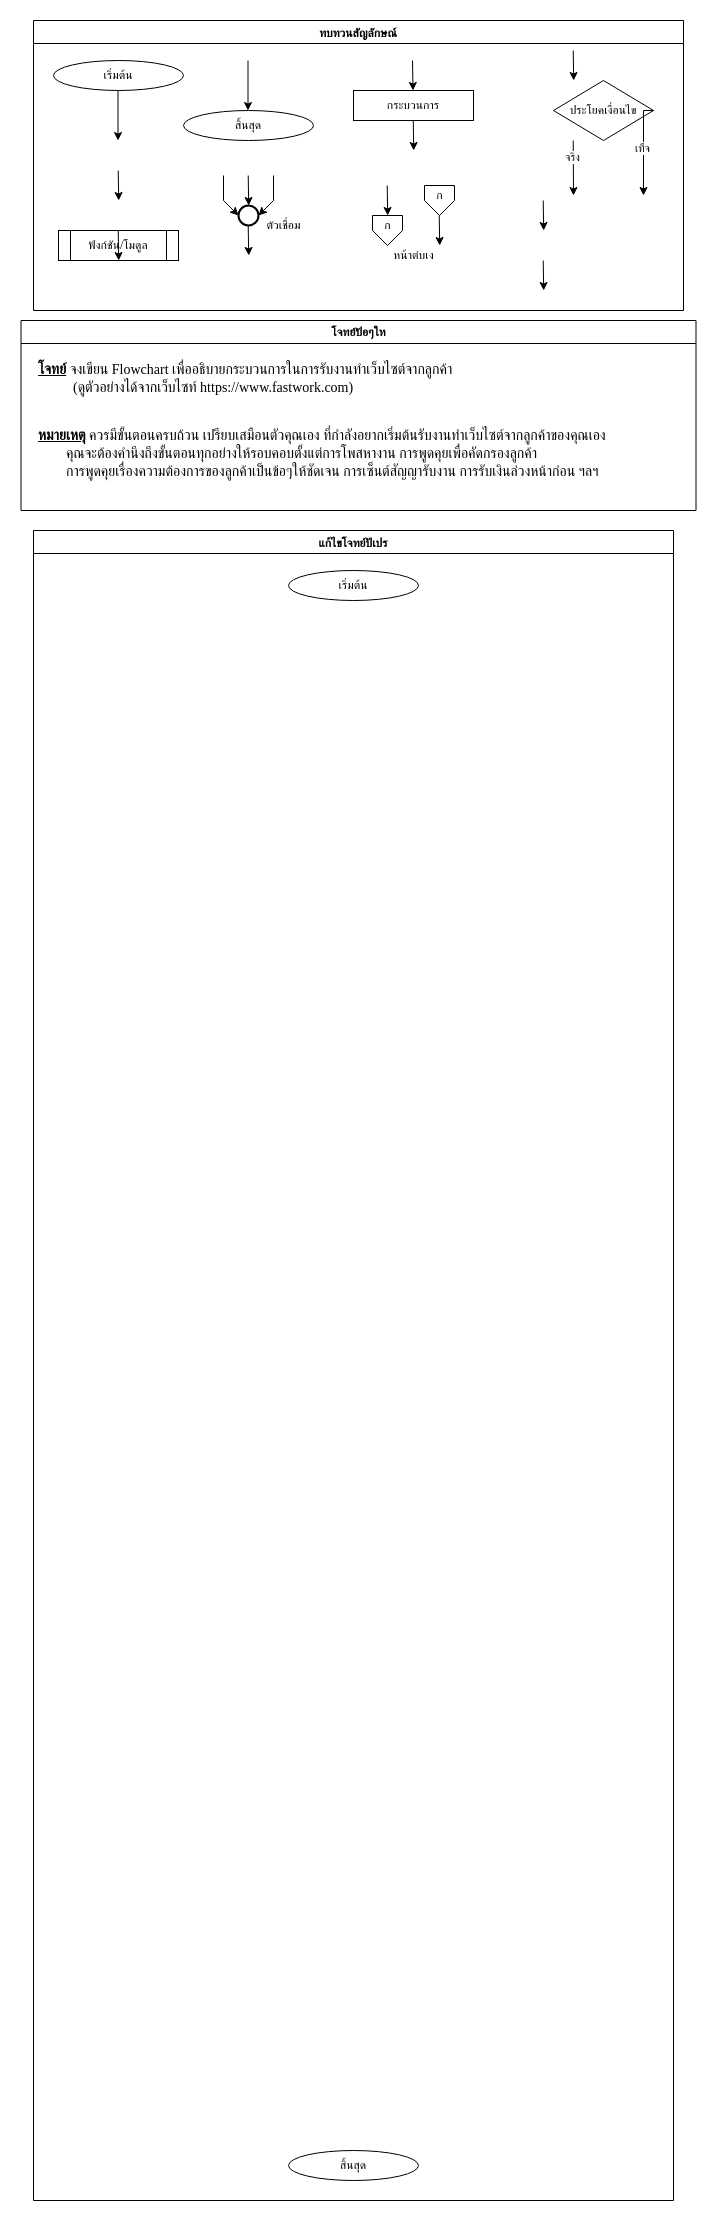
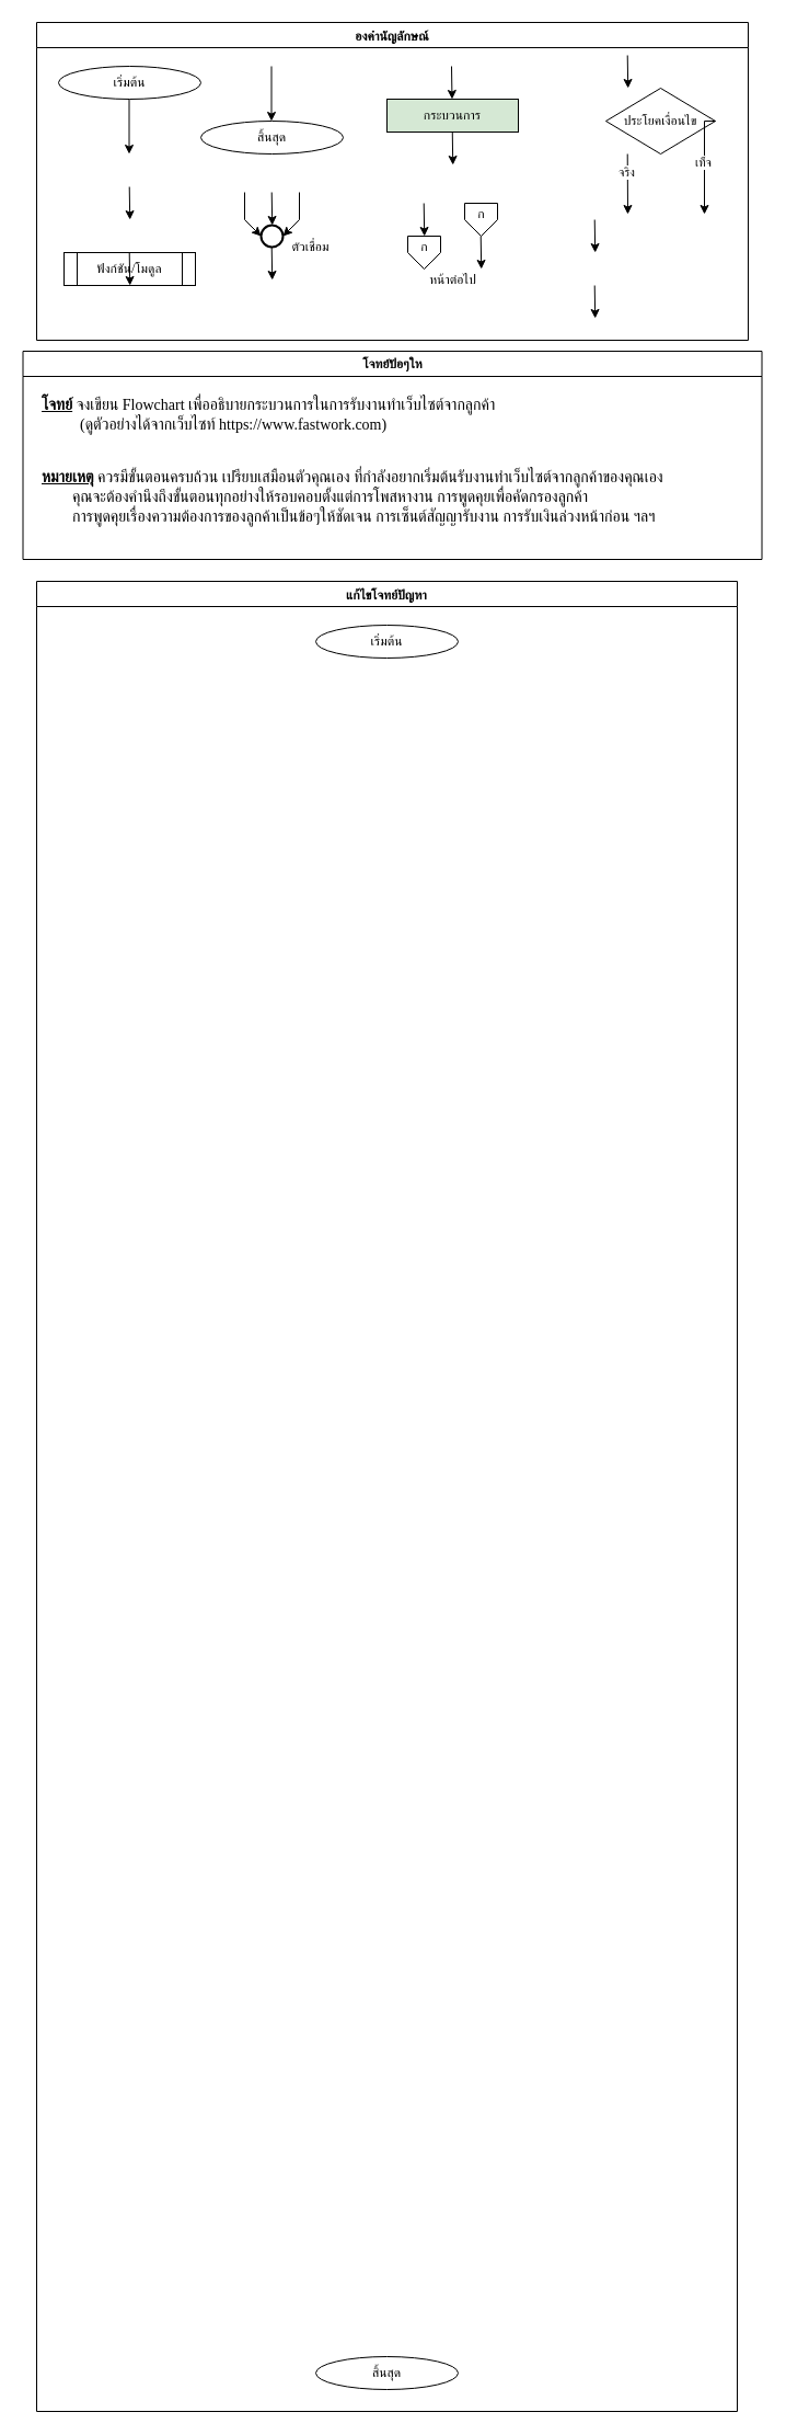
  <mxCell id="0" />
  <mxCell id="1" parent="0" />
- <mxCell id="2" value="ทบทวนสัญลักษณ์" style="swimlane;fontFamily=Sarabun;fontSource=https%3A%2F%2Ffonts.googleapis.com%2Fcss%3Ffamily%3DSarabun;" vertex="1" parent="1"><mxGeometry x="33" y="20" width="650" height="290" as="geometry" /></mxCell>
+ <mxCell id="2" value="องคำนัญลักษณ์" style="swimlane;fontFamily=Sarabun;fontSource=https%3A%2F%2Ffonts.googleapis.com%2Fcss%3Ffamily%3DSarabun;" vertex="1" parent="1"><mxGeometry x="33" y="20" width="650" height="290" as="geometry" /></mxCell>
  <mxCell id="3" value="&lt;font data-font-src=&quot;https://fonts.googleapis.com/css?family=Sarabun&quot; face=&quot;Sarabun&quot;&gt;เริ่มต้น&lt;/font&gt;" style="ellipse;whiteSpace=wrap;html=1;" vertex="1" parent="2"><mxGeometry x="20" y="40" width="130" height="30" as="geometry" /></mxCell>
  <mxCell id="4" value="" style="endArrow=classic;html=1;rounded=0;" edge="1" parent="2"><mxGeometry width="50" height="50" relative="1" as="geometry"><mxPoint x="84.5" y="70" as="sourcePoint" /><mxPoint x="84.5" y="120" as="targetPoint" /></mxGeometry></mxCell>
  <mxCell id="5" value="&lt;font face=&quot;Sarabun&quot;&gt;สิ้นสุด&lt;/font&gt;" style="ellipse;whiteSpace=wrap;html=1;" vertex="1" parent="2"><mxGeometry x="150" y="90" width="130" height="30" as="geometry" /></mxCell>
  <mxCell id="6" value="" style="endArrow=classic;html=1;rounded=0;" edge="1" parent="2"><mxGeometry width="50" height="50" relative="1" as="geometry"><mxPoint x="214.5" y="40" as="sourcePoint" /><mxPoint x="214.5" y="90" as="targetPoint" /></mxGeometry></mxCell>
- <mxCell id="7" value="กระบวนการ" style="rounded=0;whiteSpace=wrap;html=1;fontFamily=Sarabun;fontSource=https%3A%2F%2Ffonts.googleapis.com%2Fcss%3Ffamily%3DSarabun;" vertex="1" parent="2"><mxGeometry x="320" y="70" width="120" height="30" as="geometry" /></mxCell>
+ <mxCell id="7" value="กระบวนการ" style="rounded=0;whiteSpace=wrap;html=1;fontFamily=Sarabun;fontSource=https%3A%2F%2Ffonts.googleapis.com%2Fcss%3Ffamily%3DSarabun;fillColor=#d5e8d4;" vertex="1" parent="2"><mxGeometry x="320" y="70" width="120" height="30" as="geometry" /></mxCell>
  <mxCell id="8" value="" style="endArrow=classic;html=1;rounded=0;" edge="1" parent="2"><mxGeometry width="50" height="50" relative="1" as="geometry"><mxPoint x="379" y="40" as="sourcePoint" /><mxPoint x="379.5" y="70" as="targetPoint" /></mxGeometry></mxCell>
  <mxCell id="9" value="" style="endArrow=classic;html=1;rounded=0;" edge="1" parent="2"><mxGeometry width="50" height="50" relative="1" as="geometry"><mxPoint x="379.75" y="100" as="sourcePoint" /><mxPoint x="380.25" y="130" as="targetPoint" /></mxGeometry></mxCell>
  <mxCell id="10" value="ประโยคเงื่อนไข" style="rhombus;whiteSpace=wrap;html=1;fontFamily=Sarabun;fontSource=https%3A%2F%2Ffonts.googleapis.com%2Fcss%3Ffamily%3DSarabun;" vertex="1" parent="2"><mxGeometry x="520" y="60" width="100" height="60" as="geometry" /></mxCell>
  <mxCell id="11" value="" style="endArrow=classic;html=1;rounded=0;" edge="1" parent="2"><mxGeometry width="50" height="50" relative="1" as="geometry"><mxPoint x="539.71" y="30" as="sourcePoint" /><mxPoint x="540.21" y="60" as="targetPoint" /></mxGeometry></mxCell>
  <mxCell id="12" value="" style="endArrow=classic;html=1;rounded=0;" edge="1" parent="2"><mxGeometry width="50" height="50" relative="1" as="geometry"><mxPoint x="539.71" y="120" as="sourcePoint" /><mxPoint x="540" y="175" as="targetPoint" /></mxGeometry></mxCell>
  <mxCell id="13" value="จริง" style="edgeLabel;html=1;align=center;verticalAlign=middle;resizable=0;points=[];fontFamily=Sarabun;fontSource=https%3A%2F%2Ffonts.googleapis.com%2Fcss%3Ffamily%3DSarabun;" vertex="1" connectable="0" parent="12"><mxGeometry x="-0.414" y="-1" relative="1" as="geometry"><mxPoint as="offset" /></mxGeometry></mxCell>
  <mxCell id="14" value="" style="endArrow=classic;html=1;rounded=0;exitX=1;exitY=0.5;exitDx=0;exitDy=0;" edge="1" parent="2" source="10"><mxGeometry width="50" height="50" relative="1" as="geometry"><mxPoint x="620" y="95" as="sourcePoint" /><mxPoint x="610" y="175" as="targetPoint" /><Array as="points"><mxPoint x="610" y="90" /></Array></mxGeometry></mxCell>
  <mxCell id="15" value="&lt;font data-font-src=&quot;https://fonts.googleapis.com/css?family=Sarabun&quot; face=&quot;Sarabun&quot;&gt;เท็จ&lt;/font&gt;" style="edgeLabel;html=1;align=center;verticalAlign=middle;resizable=0;points=[];" vertex="1" connectable="0" parent="14"><mxGeometry x="-0.002" y="-2" relative="1" as="geometry"><mxPoint as="offset" /></mxGeometry></mxCell>
  <mxCell id="16" value="&lt;font data-font-src=&quot;https://fonts.googleapis.com/css?family=Sarabun&quot; face=&quot;Sarabun&quot;&gt;ฟังก์ชัน/โมดูล&lt;/font&gt;" style="shape=process;whiteSpace=wrap;html=1;backgroundOutline=1;" vertex="1" parent="2"><mxGeometry x="25" y="210" width="120" height="30" as="geometry" /></mxCell>
  <mxCell id="17" value="" style="endArrow=classic;html=1;rounded=0;" edge="1" parent="2"><mxGeometry width="50" height="50" relative="1" as="geometry"><mxPoint x="84.71" y="150" as="sourcePoint" /><mxPoint x="85.21" y="180" as="targetPoint" /></mxGeometry></mxCell>
  <mxCell id="18" value="" style="endArrow=classic;html=1;rounded=0;" edge="1" parent="2"><mxGeometry width="50" height="50" relative="1" as="geometry"><mxPoint x="84.71" y="210" as="sourcePoint" /><mxPoint x="85.21" y="240" as="targetPoint" /></mxGeometry></mxCell>
  <mxCell id="19" value="" style="strokeWidth=2;html=1;shape=mxgraph.flowchart.start_2;whiteSpace=wrap;" vertex="1" parent="2"><mxGeometry x="205" y="185" width="20" height="20" as="geometry" /></mxCell>
  <mxCell id="20" value="" style="endArrow=classic;html=1;rounded=0;" edge="1" parent="2"><mxGeometry width="50" height="50" relative="1" as="geometry"><mxPoint x="214.71" y="155" as="sourcePoint" /><mxPoint x="215.21" y="185" as="targetPoint" /></mxGeometry></mxCell>
  <mxCell id="21" value="" style="endArrow=classic;html=1;rounded=0;entryX=0;entryY=0.5;entryDx=0;entryDy=0;entryPerimeter=0;" edge="1" parent="2" target="19"><mxGeometry width="50" height="50" relative="1" as="geometry"><mxPoint x="190.0" y="155" as="sourcePoint" /><mxPoint x="190.5" y="185" as="targetPoint" /><Array as="points"><mxPoint x="190" y="180" /></Array></mxGeometry></mxCell>
  <mxCell id="22" value="" style="endArrow=classic;html=1;rounded=0;entryX=1;entryY=0.5;entryDx=0;entryDy=0;entryPerimeter=0;" edge="1" parent="2" target="19"><mxGeometry width="50" height="50" relative="1" as="geometry"><mxPoint x="240.0" y="155" as="sourcePoint" /><mxPoint x="240.5" y="185" as="targetPoint" /><Array as="points"><mxPoint x="240" y="180" /></Array></mxGeometry></mxCell>
  <mxCell id="23" value="" style="endArrow=classic;html=1;rounded=0;" edge="1" parent="2"><mxGeometry width="50" height="50" relative="1" as="geometry"><mxPoint x="214.71" y="205" as="sourcePoint" /><mxPoint x="215.21" y="235" as="targetPoint" /></mxGeometry></mxCell>
  <mxCell id="24" value="&lt;font data-font-src=&quot;https://fonts.googleapis.com/css?family=Sarabun&quot; face=&quot;Sarabun&quot;&gt;ตัวเชื่อม&lt;/font&gt;" style="text;html=1;align=center;verticalAlign=middle;resizable=0;points=[];autosize=1;strokeColor=none;fillColor=none;" vertex="1" parent="2"><mxGeometry x="220" y="190" width="60" height="30" as="geometry" /></mxCell>
  <mxCell id="25" value="" style="endArrow=classic;html=1;rounded=0;" edge="1" parent="2"><mxGeometry width="50" height="50" relative="1" as="geometry"><mxPoint x="353.71" y="165" as="sourcePoint" /><mxPoint x="354.21" y="195" as="targetPoint" /></mxGeometry></mxCell>
  <mxCell id="26" value="" style="verticalLabelPosition=bottom;verticalAlign=top;html=1;shape=offPageConnector;rounded=0;size=0.5;" vertex="1" parent="2"><mxGeometry x="339" y="195" width="30" height="30" as="geometry" /></mxCell>
  <mxCell id="27" value="" style="endArrow=classic;html=1;rounded=0;" edge="1" parent="2"><mxGeometry width="50" height="50" relative="1" as="geometry"><mxPoint x="405.71" y="195" as="sourcePoint" /><mxPoint x="406.21" y="225" as="targetPoint" /></mxGeometry></mxCell>
  <mxCell id="28" value="" style="verticalLabelPosition=bottom;verticalAlign=top;html=1;shape=offPageConnector;rounded=0;size=0.5;" vertex="1" parent="2"><mxGeometry x="391" y="165" width="30" height="30" as="geometry" /></mxCell>
- <mxCell id="29" value="หน้าต่บเง" style="text;html=1;align=center;verticalAlign=middle;resizable=0;points=[];autosize=1;strokeColor=none;fillColor=none;fontFamily=Sarabun;fontSource=https%3A%2F%2Ffonts.googleapis.com%2Fcss%3Ffamily%3DSarabun;" vertex="1" parent="2"><mxGeometry x="345" y="220" width="70" height="30" as="geometry" /></mxCell>
+ <mxCell id="29" value="หน้าต่อไป" style="text;html=1;align=center;verticalAlign=middle;resizable=0;points=[];autosize=1;strokeColor=none;fillColor=none;fontFamily=Sarabun;fontSource=https%3A%2F%2Ffonts.googleapis.com%2Fcss%3Ffamily%3DSarabun;" vertex="1" parent="2"><mxGeometry x="345" y="220" width="70" height="30" as="geometry" /></mxCell>
  <mxCell id="30" value="ก" style="text;html=1;align=center;verticalAlign=middle;resizable=0;points=[];autosize=1;strokeColor=none;fillColor=none;fontFamily=Sarabun;fontSource=https%3A%2F%2Ffonts.googleapis.com%2Fcss%3Ffamily%3DSarabun;" vertex="1" parent="2"><mxGeometry x="339" y="190" width="30" height="30" as="geometry" /></mxCell>
  <mxCell id="31" value="ก" style="text;html=1;align=center;verticalAlign=middle;resizable=0;points=[];autosize=1;strokeColor=none;fillColor=none;fontFamily=Sarabun;fontSource=https%3A%2F%2Ffonts.googleapis.com%2Fcss%3Ffamily%3DSarabun;" vertex="1" parent="2"><mxGeometry x="391" y="160" width="30" height="30" as="geometry" /></mxCell>
  <mxCell id="32" value="" style="endArrow=classic;html=1;rounded=0;" edge="1" parent="2"><mxGeometry width="50" height="50" relative="1" as="geometry"><mxPoint x="509.71" y="180" as="sourcePoint" /><mxPoint x="510.21" y="210" as="targetPoint" /></mxGeometry></mxCell>
  <mxCell id="33" value="" style="endArrow=classic;html=1;rounded=0;" edge="1" parent="2"><mxGeometry width="50" height="50" relative="1" as="geometry"><mxPoint x="509.71" y="240" as="sourcePoint" /><mxPoint x="510.21" y="270" as="targetPoint" /></mxGeometry></mxCell>
- <mxCell id="34" value="แก้ไขโจทย์ปัเปร" style="swimlane;fontFamily=Sarabun;fontSource=https%3A%2F%2Ffonts.googleapis.com%2Fcss%3Ffamily%3DSarabun;" vertex="1" parent="1"><mxGeometry x="33" y="530" width="640" height="1670" as="geometry" /></mxCell>
+ <mxCell id="34" value="แก้ไขโจทย์ปัญหา" style="swimlane;fontFamily=Sarabun;fontSource=https%3A%2F%2Ffonts.googleapis.com%2Fcss%3Ffamily%3DSarabun;" vertex="1" parent="1"><mxGeometry x="33" y="530" width="640" height="1670" as="geometry" /></mxCell>
  <mxCell id="35" value="&lt;font data-font-src=&quot;https://fonts.googleapis.com/css?family=Sarabun&quot; face=&quot;Sarabun&quot;&gt;เริ่มต้น&lt;/font&gt;" style="ellipse;whiteSpace=wrap;html=1;" vertex="1" parent="34"><mxGeometry x="255" y="40" width="130" height="30" as="geometry" /></mxCell>
  <mxCell id="36" value="&lt;font face=&quot;Sarabun&quot;&gt;สิ้นสุด&lt;/font&gt;" style="ellipse;whiteSpace=wrap;html=1;" vertex="1" parent="34"><mxGeometry x="255" y="1620" width="130" height="30" as="geometry" /></mxCell>
  <mxCell id="37" value="&lt;font data-font-src=&quot;https://fonts.googleapis.com/css?family=Sarabun&quot; face=&quot;Sarabun&quot;&gt;โจทย์ปัอๆให&lt;/font&gt;" style="swimlane;whiteSpace=wrap;html=1;" vertex="1" parent="1"><mxGeometry x="20.5" y="320" width="675" height="190" as="geometry" /></mxCell>
  <mxCell id="38" value="&lt;p style=&quot;line-height: 120%;&quot;&gt;&lt;font data-font-src=&quot;https://fonts.googleapis.com/css?family=Sarabun&quot; face=&quot;Sarabun&quot; style=&quot;font-size: 14px;&quot;&gt;&lt;b&gt;&lt;u&gt;โจทย์&lt;/u&gt;&lt;/b&gt; จงเขียน Flowchart เพื่ออธิบายกระบวนการในการรับงานทำเว็บไซต์จากลูกค้า&lt;br&gt;&amp;nbsp; &amp;nbsp; &amp;nbsp; &amp;nbsp; &amp;nbsp; (ดูตัวอย่างได้จากเว็บไซท์ https://www.fastwork.com)&lt;br&gt;&lt;/font&gt;&lt;br&gt;&lt;/p&gt;&lt;p style=&quot;line-height: 120%;&quot;&gt;&lt;font face=&quot;Sarabun&quot;&gt;&lt;b&gt;&lt;u&gt;หมายเหตุ&lt;/u&gt;&lt;/b&gt;&amp;nbsp;ควรมีขั้นตอนครบถ้วน เปรียบเสมือนตัวคุณเอง ที่กำลังอยากเริ่มต้นรับงานทำเว็บไซต์จากลูกค้าของคุณเอง&lt;br&gt;&amp;nbsp; &amp;nbsp; &amp;nbsp; &amp;nbsp; คุณจะต้องคำนึงถึงขั้นตอนทุกอย่างให้รอบคอบตั้งแต่การโพสหางาน การพูดคุยเพื่อคัดกรองลูกค้า&lt;br&gt;&amp;nbsp; &amp;nbsp; &amp;nbsp; &amp;nbsp; การพูดคุยเรื่องความต้องการของลูกค้าเป็นข้อๆให้ชัดเจน การเซ็นต์สัญญารับงาน การรับเงินล่วงหน้าก่อน ฯลฯ&lt;/font&gt;&lt;/p&gt;&lt;p style=&quot;line-height: 120%;&quot;&gt;&lt;font face=&quot;Sarabun&quot;&gt;&lt;br&gt;&lt;/font&gt;&lt;/p&gt;" style="text;html=1;align=left;verticalAlign=top;resizable=0;points=[];autosize=1;strokeColor=none;fillColor=none;fontSize=14;" vertex="1" parent="37"><mxGeometry x="15" y="20" width="660" height="200" as="geometry" /></mxCell>
